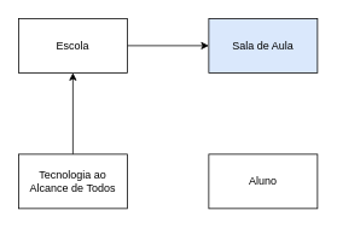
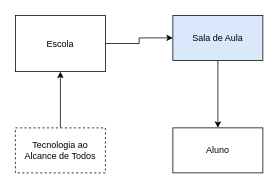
  <mxCell id="0" />
  <mxCell id="1" parent="0" />
  <mxCell id="2" value="" style="edgeStyle=orthogonalEdgeStyle;rounded=0;orthogonalLoop=1;jettySize=auto;html=1;" edge="1" parent="1" source="3" target="5"><mxGeometry relative="1" as="geometry" /></mxCell>
- <mxCell id="3" value="Tecnologia ao Alcance de Todos" style="rounded=0;whiteSpace=wrap;html=1;" vertex="1" parent="1"><mxGeometry x="20" y="170" width="120" height="60" as="geometry" /></mxCell>
+ <mxCell id="3" value="Tecnologia ao Alcance de Todos" style="rounded=0;whiteSpace=wrap;html=1;dashed=1;" vertex="1" parent="1"><mxGeometry x="20" y="170" width="120" height="60" as="geometry" /></mxCell>
  <mxCell id="4" value="" style="edgeStyle=orthogonalEdgeStyle;rounded=0;orthogonalLoop=1;jettySize=auto;html=1;" edge="1" parent="1" source="5" target="7"><mxGeometry relative="1" as="geometry" /></mxCell>
- <mxCell id="5" value="Escola" style="whiteSpace=wrap;html=1;rounded=0;" vertex="1" parent="1"><mxGeometry x="20" y="20" width="120" height="60" as="geometry" /></mxCell>
+ <mxCell id="5" value="Escola" style="whiteSpace=wrap;html=1;rounded=0;" vertex="1" parent="1"><mxGeometry x="20" y="20" width="120" height="75" as="geometry" /></mxCell>
+ <mxCell id="6" value="" style="edgeStyle=orthogonalEdgeStyle;rounded=0;orthogonalLoop=1;jettySize=auto;html=1;" edge="1" parent="1" source="7" target="8"><mxGeometry relative="1" as="geometry" /></mxCell>
  <mxCell id="7" value="Sala de Aula" style="whiteSpace=wrap;html=1;rounded=0;fillColor=#dae8fc;" vertex="1" parent="1"><mxGeometry x="230" y="20" width="120" height="60" as="geometry" /></mxCell>
  <mxCell id="8" value="Aluno" style="whiteSpace=wrap;html=1;rounded=0;" vertex="1" parent="1"><mxGeometry x="230" y="170" width="120" height="60" as="geometry" /></mxCell>
